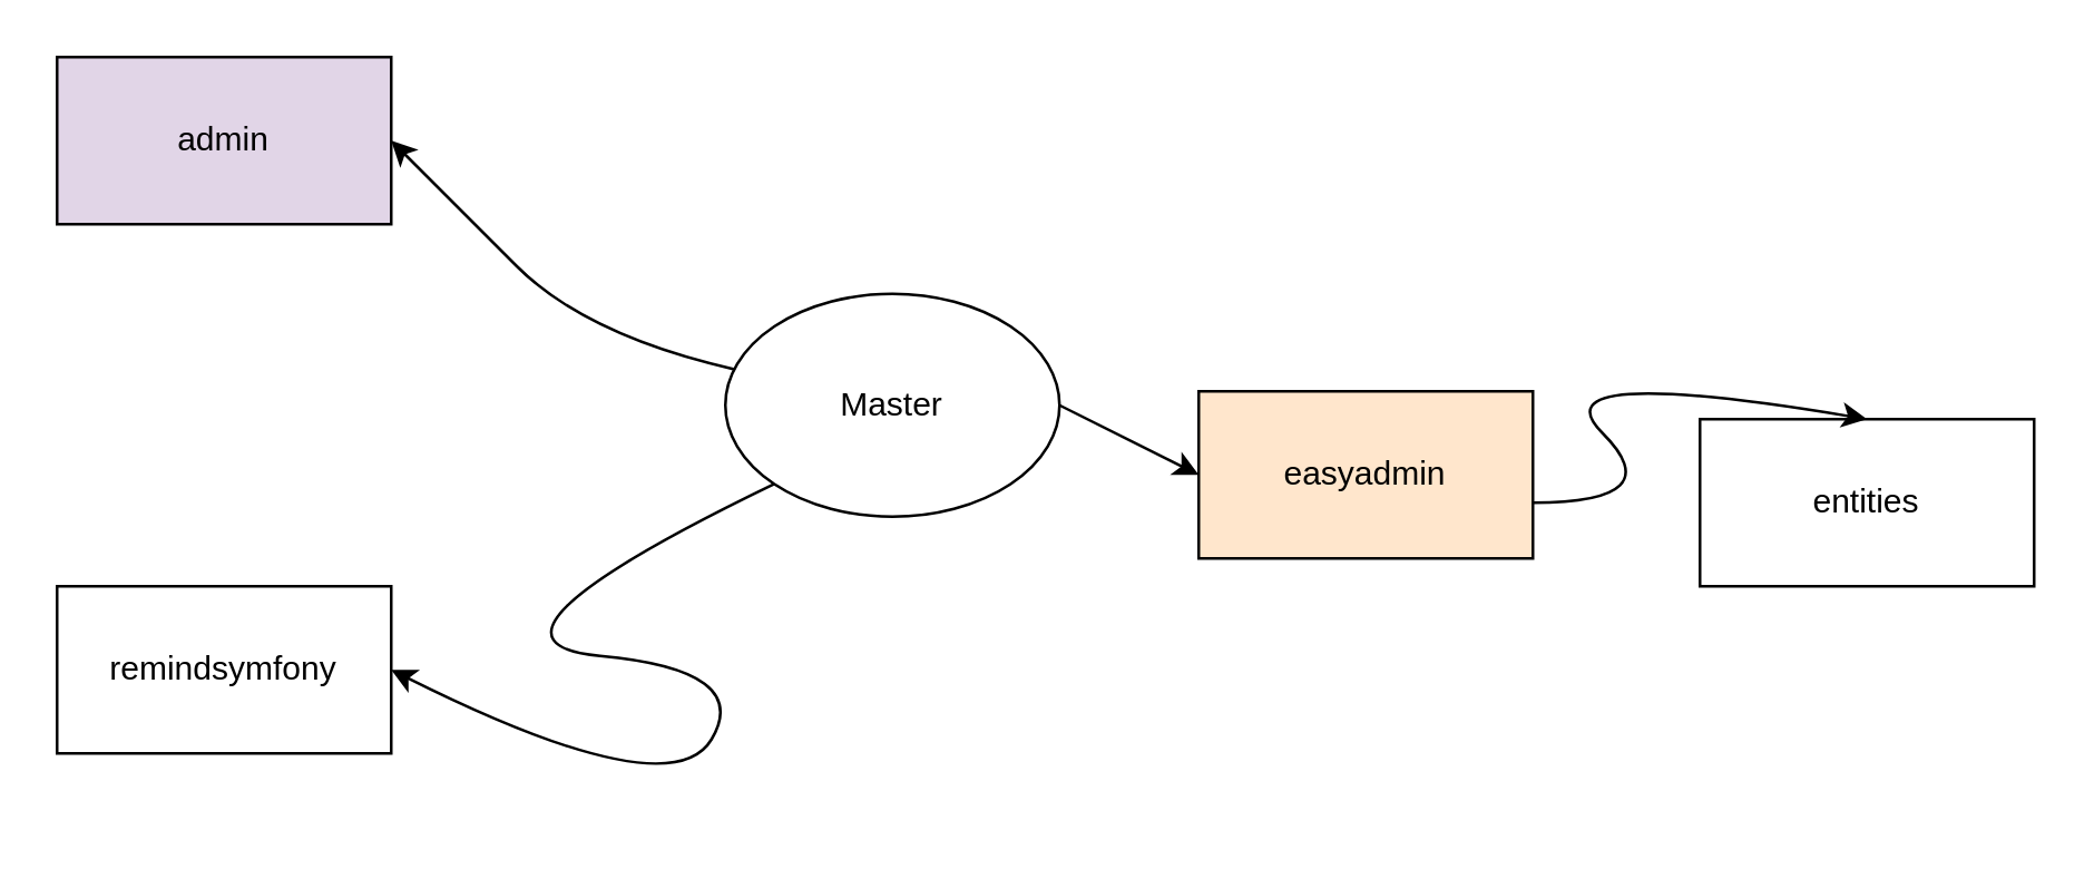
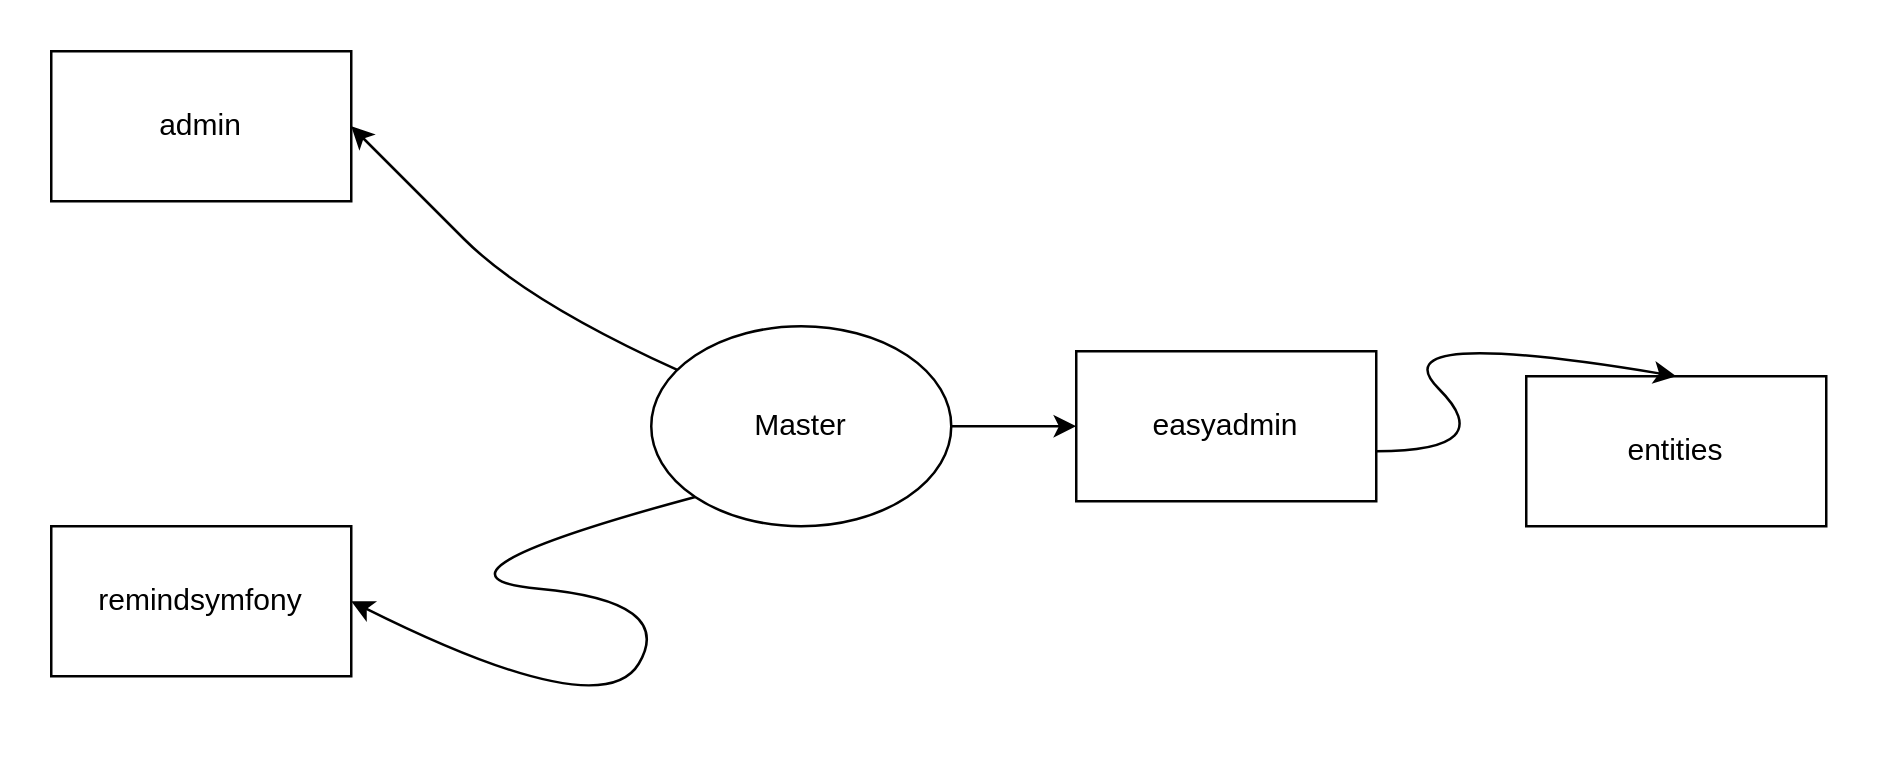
  <mxCell id="0" />
  <mxCell id="1" parent="0" />
- <mxCell id="2" value="Master" style="ellipse;whiteSpace=wrap;html=1;" vertex="1" parent="1"><mxGeometry x="260" y="105" width="120" height="80" as="geometry" /></mxCell>
- <mxCell id="3" value="admin" style="rounded=0;whiteSpace=wrap;html=1;fillColor=#e1d5e7;" vertex="1" parent="1"><mxGeometry x="20" y="20" width="120" height="60" as="geometry" /></mxCell>
+ <mxCell id="2" value="Master" style="ellipse;whiteSpace=wrap;html=1;" vertex="1" parent="1"><mxGeometry x="260" y="130" width="120" height="80" as="geometry" /></mxCell>
+ <mxCell id="3" value="admin" style="rounded=0;whiteSpace=wrap;html=1;" vertex="1" parent="1"><mxGeometry x="20" y="20" width="120" height="60" as="geometry" /></mxCell>
  <mxCell id="4" value="" style="curved=1;endArrow=classic;html=1;entryX=1;entryY=0.5;entryDx=0;entryDy=0;" edge="1" parent="1" source="2" target="3"><mxGeometry width="50" height="50" relative="1" as="geometry"><mxPoint x="160" y="120" as="sourcePoint" /><mxPoint x="210" y="70" as="targetPoint" /><Array as="points"><mxPoint x="210" y="120" /><mxPoint x="160" y="70" /></Array></mxGeometry></mxCell>
  <mxCell id="5" value="remindsymfony" style="rounded=0;whiteSpace=wrap;html=1;" vertex="1" parent="1"><mxGeometry x="20" y="210" width="120" height="60" as="geometry" /></mxCell>
  <mxCell id="6" value="" style="curved=1;endArrow=classic;html=1;exitX=0;exitY=1;exitDx=0;exitDy=0;entryX=1;entryY=0.5;entryDx=0;entryDy=0;" edge="1" parent="1" source="2" target="5"><mxGeometry width="50" height="50" relative="1" as="geometry"><mxPoint x="340" y="250" as="sourcePoint" /><mxPoint x="390" y="200" as="targetPoint" /><Array as="points"><mxPoint x="160" y="230" /><mxPoint x="270" y="240" /><mxPoint x="240" y="290" /></Array></mxGeometry></mxCell>
- <mxCell id="7" value="easyadmin" style="rounded=0;whiteSpace=wrap;html=1;fillColor=#ffe6cc;" vertex="1" parent="1"><mxGeometry x="430" y="140" width="120" height="60" as="geometry" /></mxCell>
+ <mxCell id="7" value="easyadmin" style="rounded=0;whiteSpace=wrap;html=1;" vertex="1" parent="1"><mxGeometry x="430" y="140" width="120" height="60" as="geometry" /></mxCell>
  <mxCell id="8" value="" style="endArrow=classic;html=1;exitX=1;exitY=0.5;exitDx=0;exitDy=0;entryX=0;entryY=0.5;entryDx=0;entryDy=0;" edge="1" parent="1" source="2" target="7"><mxGeometry width="50" height="50" relative="1" as="geometry"><mxPoint x="340" y="250" as="sourcePoint" /><mxPoint x="390" y="200" as="targetPoint" /></mxGeometry></mxCell>
  <mxCell id="9" value="entities" style="rounded=0;whiteSpace=wrap;html=1;" vertex="1" parent="1"><mxGeometry x="610" y="150" width="120" height="60" as="geometry" /></mxCell>
  <mxCell id="10" value="" style="curved=1;endArrow=classic;html=1;entryX=0.5;entryY=0;entryDx=0;entryDy=0;" edge="1" parent="1" target="9"><mxGeometry width="50" height="50" relative="1" as="geometry"><mxPoint x="550" y="180" as="sourcePoint" /><mxPoint x="600" y="130" as="targetPoint" /><Array as="points"><mxPoint x="600" y="180" /><mxPoint x="550" y="130" /></Array></mxGeometry></mxCell>
